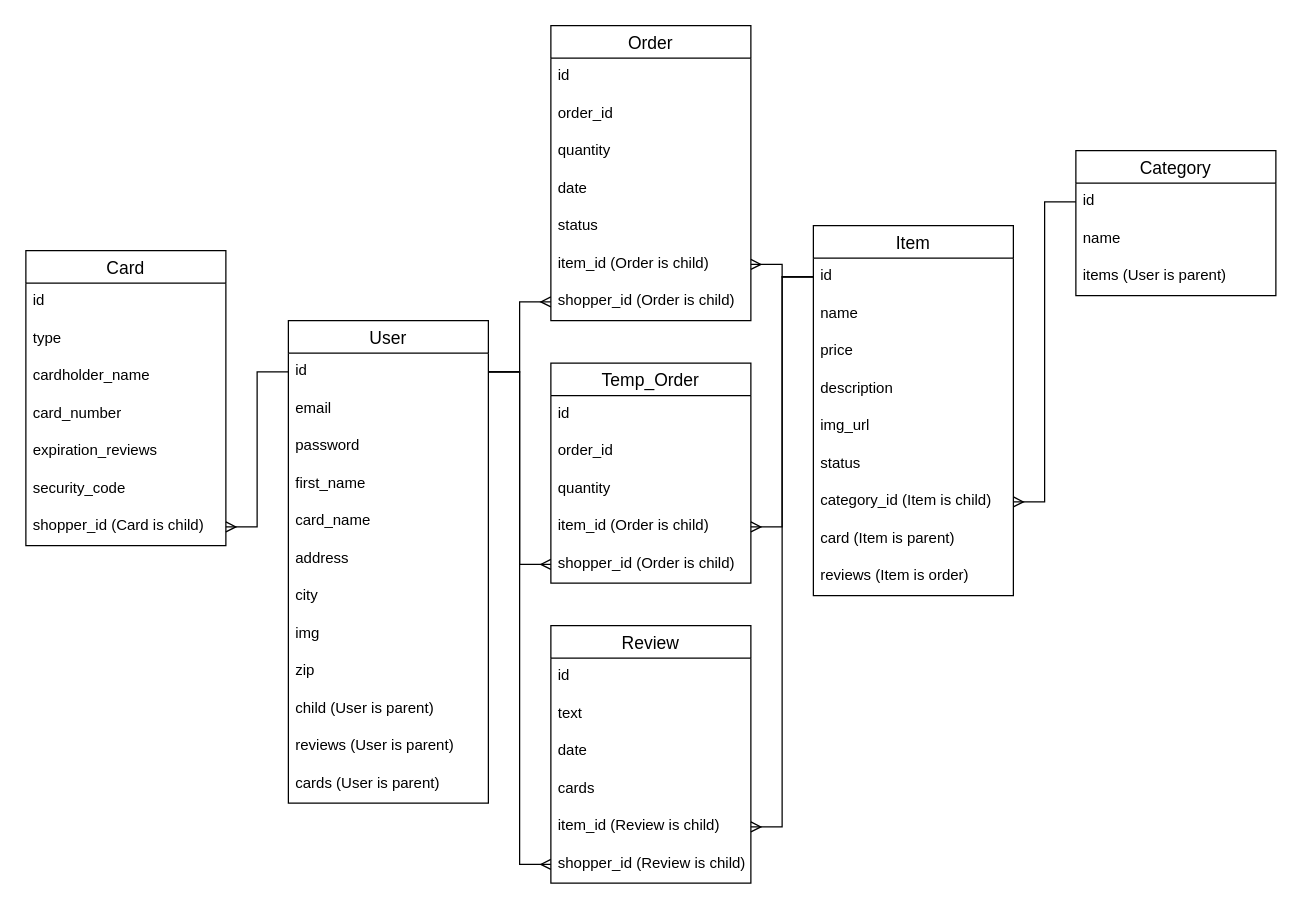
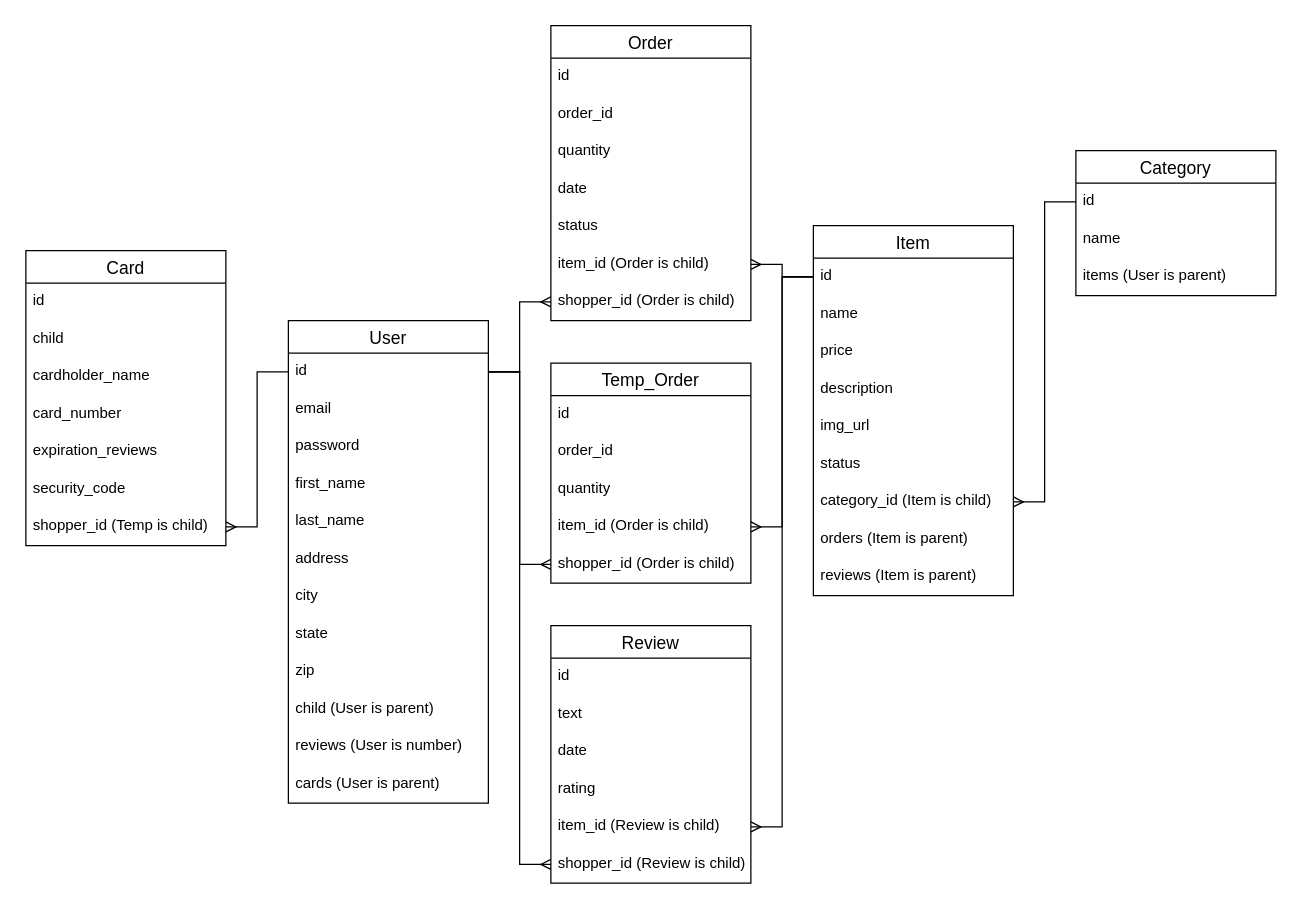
  <mxCell id="0" />
  <mxCell id="1" parent="0" />
  <mxCell id="2" value="User" style="swimlane;fontStyle=0;childLayout=stackLayout;horizontal=1;startSize=26;horizontalStack=0;resizeParent=1;resizeParentMax=0;resizeLast=0;collapsible=1;marginBottom=0;align=center;fontSize=14;" parent="1" vertex="1"><mxGeometry x="230" y="256" width="160" height="386" as="geometry"><mxRectangle x="60" y="70" width="50" height="26" as="alternateBounds" /></mxGeometry></mxCell>
  <mxCell id="3" value="id" style="text;strokeColor=none;fillColor=none;spacingLeft=4;spacingRight=4;overflow=hidden;rotatable=0;points=[[0,0.5],[1,0.5]];portConstraint=eastwest;fontSize=12;" parent="2" vertex="1"><mxGeometry y="26" width="160" height="30" as="geometry" /></mxCell>
  <mxCell id="4" value="email" style="text;strokeColor=none;fillColor=none;spacingLeft=4;spacingRight=4;overflow=hidden;rotatable=0;points=[[0,0.5],[1,0.5]];portConstraint=eastwest;fontSize=12;" parent="2" vertex="1"><mxGeometry y="56" width="160" height="30" as="geometry" /></mxCell>
  <mxCell id="5" value="password" style="text;strokeColor=none;fillColor=none;spacingLeft=4;spacingRight=4;overflow=hidden;rotatable=0;points=[[0,0.5],[1,0.5]];portConstraint=eastwest;fontSize=12;" parent="2" vertex="1"><mxGeometry y="86" width="160" height="30" as="geometry" /></mxCell>
  <mxCell id="6" value="first_name" style="text;strokeColor=none;fillColor=none;spacingLeft=4;spacingRight=4;overflow=hidden;rotatable=0;points=[[0,0.5],[1,0.5]];portConstraint=eastwest;fontSize=12;" parent="2" vertex="1"><mxGeometry y="116" width="160" height="30" as="geometry" /></mxCell>
- <mxCell id="7" value="card_name" style="text;strokeColor=none;fillColor=none;spacingLeft=4;spacingRight=4;overflow=hidden;rotatable=0;points=[[0,0.5],[1,0.5]];portConstraint=eastwest;fontSize=12;" parent="2" vertex="1"><mxGeometry y="146" width="160" height="30" as="geometry" /></mxCell>
+ <mxCell id="7" value="last_name" style="text;strokeColor=none;fillColor=none;spacingLeft=4;spacingRight=4;overflow=hidden;rotatable=0;points=[[0,0.5],[1,0.5]];portConstraint=eastwest;fontSize=12;" parent="2" vertex="1"><mxGeometry y="146" width="160" height="30" as="geometry" /></mxCell>
  <mxCell id="8" value="address" style="text;strokeColor=none;fillColor=none;spacingLeft=4;spacingRight=4;overflow=hidden;rotatable=0;points=[[0,0.5],[1,0.5]];portConstraint=eastwest;fontSize=12;" parent="2" vertex="1"><mxGeometry y="176" width="160" height="30" as="geometry" /></mxCell>
  <mxCell id="9" value="city" style="text;strokeColor=none;fillColor=none;spacingLeft=4;spacingRight=4;overflow=hidden;rotatable=0;points=[[0,0.5],[1,0.5]];portConstraint=eastwest;fontSize=12;" parent="2" vertex="1"><mxGeometry y="206" width="160" height="30" as="geometry" /></mxCell>
- <mxCell id="10" value="img" style="text;strokeColor=none;fillColor=none;spacingLeft=4;spacingRight=4;overflow=hidden;rotatable=0;points=[[0,0.5],[1,0.5]];portConstraint=eastwest;fontSize=12;" parent="2" vertex="1"><mxGeometry y="236" width="160" height="30" as="geometry" /></mxCell>
+ <mxCell id="10" value="state" style="text;strokeColor=none;fillColor=none;spacingLeft=4;spacingRight=4;overflow=hidden;rotatable=0;points=[[0,0.5],[1,0.5]];portConstraint=eastwest;fontSize=12;" parent="2" vertex="1"><mxGeometry y="236" width="160" height="30" as="geometry" /></mxCell>
  <mxCell id="11" value="zip" style="text;strokeColor=none;fillColor=none;spacingLeft=4;spacingRight=4;overflow=hidden;rotatable=0;points=[[0,0.5],[1,0.5]];portConstraint=eastwest;fontSize=12;" parent="2" vertex="1"><mxGeometry y="266" width="160" height="30" as="geometry" /></mxCell>
  <mxCell id="12" value="child (User is parent) " style="text;strokeColor=none;fillColor=none;spacingLeft=4;spacingRight=4;overflow=hidden;rotatable=0;points=[[0,0.5],[1,0.5]];portConstraint=eastwest;fontSize=12;" parent="2" vertex="1"><mxGeometry y="296" width="160" height="30" as="geometry" /></mxCell>
- <mxCell id="13" value="reviews (User is parent) " style="text;strokeColor=none;fillColor=none;spacingLeft=4;spacingRight=4;overflow=hidden;rotatable=0;points=[[0,0.5],[1,0.5]];portConstraint=eastwest;fontSize=12;" parent="2" vertex="1"><mxGeometry y="326" width="160" height="30" as="geometry" /></mxCell>
+ <mxCell id="13" value="reviews (User is number) " style="text;strokeColor=none;fillColor=none;spacingLeft=4;spacingRight=4;overflow=hidden;rotatable=0;points=[[0,0.5],[1,0.5]];portConstraint=eastwest;fontSize=12;" parent="2" vertex="1"><mxGeometry y="326" width="160" height="30" as="geometry" /></mxCell>
  <mxCell id="14" value="cards (User is parent) " style="text;strokeColor=none;fillColor=none;spacingLeft=4;spacingRight=4;overflow=hidden;rotatable=0;points=[[0,0.5],[1,0.5]];portConstraint=eastwest;fontSize=12;" vertex="1" parent="2"><mxGeometry y="356" width="160" height="30" as="geometry" /></mxCell>
  <mxCell id="15" value="Item" style="swimlane;fontStyle=0;childLayout=stackLayout;horizontal=1;startSize=26;horizontalStack=0;resizeParent=1;resizeParentMax=0;resizeLast=0;collapsible=1;marginBottom=0;align=center;fontSize=14;" parent="1" vertex="1"><mxGeometry x="650" y="180" width="160" height="296" as="geometry" /></mxCell>
  <mxCell id="16" value="id" style="text;strokeColor=none;fillColor=none;spacingLeft=4;spacingRight=4;overflow=hidden;rotatable=0;points=[[0,0.5],[1,0.5]];portConstraint=eastwest;fontSize=12;" parent="15" vertex="1"><mxGeometry y="26" width="160" height="30" as="geometry" /></mxCell>
  <mxCell id="17" value="name" style="text;strokeColor=none;fillColor=none;spacingLeft=4;spacingRight=4;overflow=hidden;rotatable=0;points=[[0,0.5],[1,0.5]];portConstraint=eastwest;fontSize=12;" parent="15" vertex="1"><mxGeometry y="56" width="160" height="30" as="geometry" /></mxCell>
  <mxCell id="18" value="price" style="text;strokeColor=none;fillColor=none;spacingLeft=4;spacingRight=4;overflow=hidden;rotatable=0;points=[[0,0.5],[1,0.5]];portConstraint=eastwest;fontSize=12;" parent="15" vertex="1"><mxGeometry y="86" width="160" height="30" as="geometry" /></mxCell>
  <mxCell id="19" value="description" style="text;strokeColor=none;fillColor=none;spacingLeft=4;spacingRight=4;overflow=hidden;rotatable=0;points=[[0,0.5],[1,0.5]];portConstraint=eastwest;fontSize=12;" parent="15" vertex="1"><mxGeometry y="116" width="160" height="30" as="geometry" /></mxCell>
  <mxCell id="20" value="img_url" style="text;strokeColor=none;fillColor=none;spacingLeft=4;spacingRight=4;overflow=hidden;rotatable=0;points=[[0,0.5],[1,0.5]];portConstraint=eastwest;fontSize=12;" parent="15" vertex="1"><mxGeometry y="146" width="160" height="30" as="geometry" /></mxCell>
  <mxCell id="21" value="status" style="text;strokeColor=none;fillColor=none;spacingLeft=4;spacingRight=4;overflow=hidden;rotatable=0;points=[[0,0.5],[1,0.5]];portConstraint=eastwest;fontSize=12;" parent="15" vertex="1"><mxGeometry y="176" width="160" height="30" as="geometry" /></mxCell>
  <mxCell id="22" value="category_id (Item is child)" style="text;strokeColor=none;fillColor=none;spacingLeft=4;spacingRight=4;overflow=hidden;rotatable=0;points=[[0,0.5],[1,0.5]];portConstraint=eastwest;fontSize=12;" parent="15" vertex="1"><mxGeometry y="206" width="160" height="30" as="geometry" /></mxCell>
- <mxCell id="23" value="card (Item is parent)" style="text;strokeColor=none;fillColor=none;spacingLeft=4;spacingRight=4;overflow=hidden;rotatable=0;points=[[0,0.5],[1,0.5]];portConstraint=eastwest;fontSize=12;" parent="15" vertex="1"><mxGeometry y="236" width="160" height="30" as="geometry" /></mxCell>
- <mxCell id="24" value="reviews (Item is order)" style="text;strokeColor=none;fillColor=none;spacingLeft=4;spacingRight=4;overflow=hidden;rotatable=0;points=[[0,0.5],[1,0.5]];portConstraint=eastwest;fontSize=12;" parent="15" vertex="1"><mxGeometry y="266" width="160" height="30" as="geometry" /></mxCell>
+ <mxCell id="23" value="orders (Item is parent)" style="text;strokeColor=none;fillColor=none;spacingLeft=4;spacingRight=4;overflow=hidden;rotatable=0;points=[[0,0.5],[1,0.5]];portConstraint=eastwest;fontSize=12;" parent="15" vertex="1"><mxGeometry y="236" width="160" height="30" as="geometry" /></mxCell>
+ <mxCell id="24" value="reviews (Item is parent)" style="text;strokeColor=none;fillColor=none;spacingLeft=4;spacingRight=4;overflow=hidden;rotatable=0;points=[[0,0.5],[1,0.5]];portConstraint=eastwest;fontSize=12;" parent="15" vertex="1"><mxGeometry y="266" width="160" height="30" as="geometry" /></mxCell>
  <mxCell id="25" value="Category" style="swimlane;fontStyle=0;childLayout=stackLayout;horizontal=1;startSize=26;horizontalStack=0;resizeParent=1;resizeParentMax=0;resizeLast=0;collapsible=1;marginBottom=0;align=center;fontSize=14;" parent="1" vertex="1"><mxGeometry x="860" y="120" width="160" height="116" as="geometry" /></mxCell>
  <mxCell id="26" value="id" style="text;strokeColor=none;fillColor=none;spacingLeft=4;spacingRight=4;overflow=hidden;rotatable=0;points=[[0,0.5],[1,0.5]];portConstraint=eastwest;fontSize=12;" parent="25" vertex="1"><mxGeometry y="26" width="160" height="30" as="geometry" /></mxCell>
  <mxCell id="27" value="name" style="text;strokeColor=none;fillColor=none;spacingLeft=4;spacingRight=4;overflow=hidden;rotatable=0;points=[[0,0.5],[1,0.5]];portConstraint=eastwest;fontSize=12;" parent="25" vertex="1"><mxGeometry y="56" width="160" height="30" as="geometry" /></mxCell>
  <mxCell id="28" value="items (User is parent)" style="text;strokeColor=none;fillColor=none;spacingLeft=4;spacingRight=4;overflow=hidden;rotatable=0;points=[[0,0.5],[1,0.5]];portConstraint=eastwest;fontSize=12;" parent="25" vertex="1"><mxGeometry y="86" width="160" height="30" as="geometry" /></mxCell>
  <mxCell id="29" value="Order" style="swimlane;fontStyle=0;childLayout=stackLayout;horizontal=1;startSize=26;horizontalStack=0;resizeParent=1;resizeParentMax=0;resizeLast=0;collapsible=1;marginBottom=0;align=center;fontSize=14;" parent="1" vertex="1"><mxGeometry x="440" y="20" width="160" height="236" as="geometry" /></mxCell>
  <mxCell id="30" value="id" style="text;strokeColor=none;fillColor=none;spacingLeft=4;spacingRight=4;overflow=hidden;rotatable=0;points=[[0,0.5],[1,0.5]];portConstraint=eastwest;fontSize=12;" parent="29" vertex="1"><mxGeometry y="26" width="160" height="30" as="geometry" /></mxCell>
  <mxCell id="31" value="order_id" style="text;strokeColor=none;fillColor=none;spacingLeft=4;spacingRight=4;overflow=hidden;rotatable=0;points=[[0,0.5],[1,0.5]];portConstraint=eastwest;fontSize=12;" parent="29" vertex="1"><mxGeometry y="56" width="160" height="30" as="geometry" /></mxCell>
  <mxCell id="32" value="quantity" style="text;strokeColor=none;fillColor=none;spacingLeft=4;spacingRight=4;overflow=hidden;rotatable=0;points=[[0,0.5],[1,0.5]];portConstraint=eastwest;fontSize=12;" parent="29" vertex="1"><mxGeometry y="86" width="160" height="30" as="geometry" /></mxCell>
  <mxCell id="33" value="date" style="text;strokeColor=none;fillColor=none;spacingLeft=4;spacingRight=4;overflow=hidden;rotatable=0;points=[[0,0.5],[1,0.5]];portConstraint=eastwest;fontSize=12;" parent="29" vertex="1"><mxGeometry y="116" width="160" height="30" as="geometry" /></mxCell>
  <mxCell id="34" value="status" style="text;strokeColor=none;fillColor=none;spacingLeft=4;spacingRight=4;overflow=hidden;rotatable=0;points=[[0,0.5],[1,0.5]];portConstraint=eastwest;fontSize=12;" parent="29" vertex="1"><mxGeometry y="146" width="160" height="30" as="geometry" /></mxCell>
  <mxCell id="35" value="item_id (Order is child)" style="text;strokeColor=none;fillColor=none;spacingLeft=4;spacingRight=4;overflow=hidden;rotatable=0;points=[[0,0.5],[1,0.5]];portConstraint=eastwest;fontSize=12;" parent="29" vertex="1"><mxGeometry y="176" width="160" height="30" as="geometry" /></mxCell>
  <mxCell id="36" value="shopper_id (Order is child)" style="text;strokeColor=none;fillColor=none;spacingLeft=4;spacingRight=4;overflow=hidden;rotatable=0;points=[[0,0.5],[1,0.5]];portConstraint=eastwest;fontSize=12;" parent="29" vertex="1"><mxGeometry y="206" width="160" height="30" as="geometry" /></mxCell>
  <mxCell id="37" value="Temp_Order" style="swimlane;fontStyle=0;childLayout=stackLayout;horizontal=1;startSize=26;horizontalStack=0;resizeParent=1;resizeParentMax=0;resizeLast=0;collapsible=1;marginBottom=0;align=center;fontSize=14;" parent="1" vertex="1"><mxGeometry x="440" y="290" width="160" height="176" as="geometry" /></mxCell>
  <mxCell id="38" value="id" style="text;strokeColor=none;fillColor=none;spacingLeft=4;spacingRight=4;overflow=hidden;rotatable=0;points=[[0,0.5],[1,0.5]];portConstraint=eastwest;fontSize=12;" parent="37" vertex="1"><mxGeometry y="26" width="160" height="30" as="geometry" /></mxCell>
  <mxCell id="39" value="order_id" style="text;strokeColor=none;fillColor=none;spacingLeft=4;spacingRight=4;overflow=hidden;rotatable=0;points=[[0,0.5],[1,0.5]];portConstraint=eastwest;fontSize=12;" parent="37" vertex="1"><mxGeometry y="56" width="160" height="30" as="geometry" /></mxCell>
  <mxCell id="40" value="quantity" style="text;strokeColor=none;fillColor=none;spacingLeft=4;spacingRight=4;overflow=hidden;rotatable=0;points=[[0,0.5],[1,0.5]];portConstraint=eastwest;fontSize=12;" parent="37" vertex="1"><mxGeometry y="86" width="160" height="30" as="geometry" /></mxCell>
  <mxCell id="41" value="item_id (Order is child)" style="text;strokeColor=none;fillColor=none;spacingLeft=4;spacingRight=4;overflow=hidden;rotatable=0;points=[[0,0.5],[1,0.5]];portConstraint=eastwest;fontSize=12;" parent="37" vertex="1"><mxGeometry y="116" width="160" height="30" as="geometry" /></mxCell>
  <mxCell id="42" value="shopper_id (Order is child)" style="text;strokeColor=none;fillColor=none;spacingLeft=4;spacingRight=4;overflow=hidden;rotatable=0;points=[[0,0.5],[1,0.5]];portConstraint=eastwest;fontSize=12;" parent="37" vertex="1"><mxGeometry y="146" width="160" height="30" as="geometry" /></mxCell>
  <mxCell id="43" value="Review" style="swimlane;fontStyle=0;childLayout=stackLayout;horizontal=1;startSize=26;horizontalStack=0;resizeParent=1;resizeParentMax=0;resizeLast=0;collapsible=1;marginBottom=0;align=center;fontSize=14;" parent="1" vertex="1"><mxGeometry x="440" y="500" width="160" height="206" as="geometry" /></mxCell>
  <mxCell id="44" value="id" style="text;strokeColor=none;fillColor=none;spacingLeft=4;spacingRight=4;overflow=hidden;rotatable=0;points=[[0,0.5],[1,0.5]];portConstraint=eastwest;fontSize=12;" parent="43" vertex="1"><mxGeometry y="26" width="160" height="30" as="geometry" /></mxCell>
  <mxCell id="45" value="text" style="text;strokeColor=none;fillColor=none;spacingLeft=4;spacingRight=4;overflow=hidden;rotatable=0;points=[[0,0.5],[1,0.5]];portConstraint=eastwest;fontSize=12;" parent="43" vertex="1"><mxGeometry y="56" width="160" height="30" as="geometry" /></mxCell>
  <mxCell id="46" value="date" style="text;strokeColor=none;fillColor=none;spacingLeft=4;spacingRight=4;overflow=hidden;rotatable=0;points=[[0,0.5],[1,0.5]];portConstraint=eastwest;fontSize=12;" parent="43" vertex="1"><mxGeometry y="86" width="160" height="30" as="geometry" /></mxCell>
- <mxCell id="47" value="cards" style="text;strokeColor=none;fillColor=none;spacingLeft=4;spacingRight=4;overflow=hidden;rotatable=0;points=[[0,0.5],[1,0.5]];portConstraint=eastwest;fontSize=12;" parent="43" vertex="1"><mxGeometry y="116" width="160" height="30" as="geometry" /></mxCell>
+ <mxCell id="47" value="rating" style="text;strokeColor=none;fillColor=none;spacingLeft=4;spacingRight=4;overflow=hidden;rotatable=0;points=[[0,0.5],[1,0.5]];portConstraint=eastwest;fontSize=12;" parent="43" vertex="1"><mxGeometry y="116" width="160" height="30" as="geometry" /></mxCell>
  <mxCell id="48" value="item_id (Review is child)" style="text;strokeColor=none;fillColor=none;spacingLeft=4;spacingRight=4;overflow=hidden;rotatable=0;points=[[0,0.5],[1,0.5]];portConstraint=eastwest;fontSize=12;" parent="43" vertex="1"><mxGeometry y="146" width="160" height="30" as="geometry" /></mxCell>
  <mxCell id="49" value="shopper_id (Review is child)" style="text;strokeColor=none;fillColor=none;spacingLeft=4;spacingRight=4;overflow=hidden;rotatable=0;points=[[0,0.5],[1,0.5]];portConstraint=eastwest;fontSize=12;" parent="43" vertex="1"><mxGeometry y="176" width="160" height="30" as="geometry" /></mxCell>
  <mxCell id="50" style="edgeStyle=orthogonalEdgeStyle;rounded=0;orthogonalLoop=1;jettySize=auto;html=1;endArrow=ERmany;endFill=0;" parent="1" source="3" target="36" edge="1"><mxGeometry relative="1" as="geometry" /></mxCell>
  <mxCell id="51" style="edgeStyle=orthogonalEdgeStyle;rounded=0;orthogonalLoop=1;jettySize=auto;html=1;entryX=0;entryY=0.5;entryDx=0;entryDy=0;endArrow=ERmany;endFill=0;" parent="1" source="3" target="42" edge="1"><mxGeometry relative="1" as="geometry" /></mxCell>
  <mxCell id="52" style="edgeStyle=orthogonalEdgeStyle;rounded=0;orthogonalLoop=1;jettySize=auto;html=1;entryX=0;entryY=0.5;entryDx=0;entryDy=0;endArrow=ERmany;endFill=0;" parent="1" source="3" target="49" edge="1"><mxGeometry relative="1" as="geometry" /></mxCell>
  <mxCell id="53" style="edgeStyle=orthogonalEdgeStyle;rounded=0;orthogonalLoop=1;jettySize=auto;html=1;endArrow=ERmany;endFill=0;" parent="1" source="16" target="35" edge="1"><mxGeometry relative="1" as="geometry" /></mxCell>
  <mxCell id="54" style="edgeStyle=orthogonalEdgeStyle;rounded=0;orthogonalLoop=1;jettySize=auto;html=1;entryX=1;entryY=0.5;entryDx=0;entryDy=0;endArrow=ERmany;endFill=0;" parent="1" source="16" target="41" edge="1"><mxGeometry relative="1" as="geometry" /></mxCell>
  <mxCell id="55" style="edgeStyle=orthogonalEdgeStyle;rounded=0;orthogonalLoop=1;jettySize=auto;html=1;entryX=1;entryY=0.5;entryDx=0;entryDy=0;endArrow=ERmany;endFill=0;" parent="1" source="16" target="48" edge="1"><mxGeometry relative="1" as="geometry" /></mxCell>
  <mxCell id="56" style="edgeStyle=orthogonalEdgeStyle;rounded=0;orthogonalLoop=1;jettySize=auto;html=1;entryX=1;entryY=0.5;entryDx=0;entryDy=0;endArrow=ERmany;endFill=0;" parent="1" source="26" target="22" edge="1"><mxGeometry relative="1" as="geometry" /></mxCell>
  <mxCell id="57" value="Card" style="swimlane;fontStyle=0;childLayout=stackLayout;horizontal=1;startSize=26;horizontalStack=0;resizeParent=1;resizeParentMax=0;resizeLast=0;collapsible=1;marginBottom=0;align=center;fontSize=14;" vertex="1" parent="1"><mxGeometry x="20" y="200" width="160" height="236" as="geometry" /></mxCell>
  <mxCell id="58" value="id" style="text;strokeColor=none;fillColor=none;spacingLeft=4;spacingRight=4;overflow=hidden;rotatable=0;points=[[0,0.5],[1,0.5]];portConstraint=eastwest;fontSize=12;" vertex="1" parent="57"><mxGeometry y="26" width="160" height="30" as="geometry" /></mxCell>
- <mxCell id="59" value="type" style="text;strokeColor=none;fillColor=none;spacingLeft=4;spacingRight=4;overflow=hidden;rotatable=0;points=[[0,0.5],[1,0.5]];portConstraint=eastwest;fontSize=12;" vertex="1" parent="57"><mxGeometry y="56" width="160" height="30" as="geometry" /></mxCell>
+ <mxCell id="59" value="child" style="text;strokeColor=none;fillColor=none;spacingLeft=4;spacingRight=4;overflow=hidden;rotatable=0;points=[[0,0.5],[1,0.5]];portConstraint=eastwest;fontSize=12;" vertex="1" parent="57"><mxGeometry y="56" width="160" height="30" as="geometry" /></mxCell>
  <mxCell id="60" value="cardholder_name" style="text;strokeColor=none;fillColor=none;spacingLeft=4;spacingRight=4;overflow=hidden;rotatable=0;points=[[0,0.5],[1,0.5]];portConstraint=eastwest;fontSize=12;" vertex="1" parent="57"><mxGeometry y="86" width="160" height="30" as="geometry" /></mxCell>
  <mxCell id="61" value="card_number" style="text;strokeColor=none;fillColor=none;spacingLeft=4;spacingRight=4;overflow=hidden;rotatable=0;points=[[0,0.5],[1,0.5]];portConstraint=eastwest;fontSize=12;" vertex="1" parent="57"><mxGeometry y="116" width="160" height="30" as="geometry" /></mxCell>
  <mxCell id="62" value="expiration_reviews" style="text;strokeColor=none;fillColor=none;spacingLeft=4;spacingRight=4;overflow=hidden;rotatable=0;points=[[0,0.5],[1,0.5]];portConstraint=eastwest;fontSize=12;" vertex="1" parent="57"><mxGeometry y="146" width="160" height="30" as="geometry" /></mxCell>
  <mxCell id="63" value="security_code" style="text;strokeColor=none;fillColor=none;spacingLeft=4;spacingRight=4;overflow=hidden;rotatable=0;points=[[0,0.5],[1,0.5]];portConstraint=eastwest;fontSize=12;" vertex="1" parent="57"><mxGeometry y="176" width="160" height="30" as="geometry" /></mxCell>
- <mxCell id="64" value="shopper_id (Card is child)" style="text;strokeColor=none;fillColor=none;spacingLeft=4;spacingRight=4;overflow=hidden;rotatable=0;points=[[0,0.5],[1,0.5]];portConstraint=eastwest;fontSize=12;" vertex="1" parent="57"><mxGeometry y="206" width="160" height="30" as="geometry" /></mxCell>
+ <mxCell id="64" value="shopper_id (Temp is child)" style="text;strokeColor=none;fillColor=none;spacingLeft=4;spacingRight=4;overflow=hidden;rotatable=0;points=[[0,0.5],[1,0.5]];portConstraint=eastwest;fontSize=12;" vertex="1" parent="57"><mxGeometry y="206" width="160" height="30" as="geometry" /></mxCell>
  <mxCell id="65" style="edgeStyle=orthogonalEdgeStyle;rounded=0;orthogonalLoop=1;jettySize=auto;html=1;endArrow=ERmany;endFill=0;" edge="1" parent="1" source="3" target="64"><mxGeometry relative="1" as="geometry" /></mxCell>
